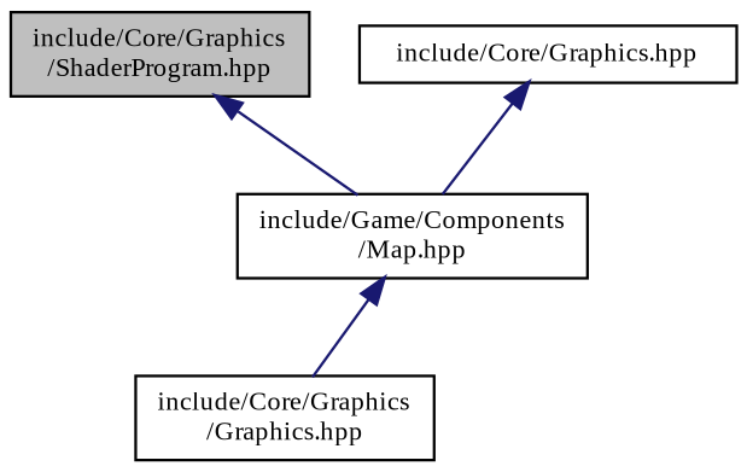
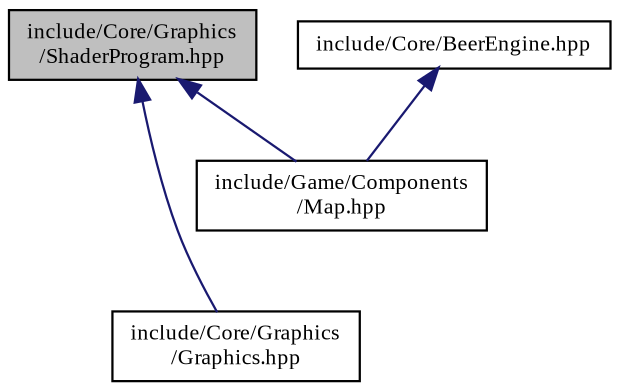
  digraph {
    fontname="Liberation Serif"
    node [color=black fillcolor=white fontname="Liberation Serif" fontsize=10 shape=record style=filled]
    edge [color=midnightblue dir=back fontname="Liberation Serif" fontsize=10 labelfontname=Helvetica labelfontsize=10 style=solid]
    n1 [fillcolor=grey75 fontcolor=black height=0.2 label="include/Core/Graphics\l/ShaderProgram.hpp" width=0.4]
    n2 [height=0.2 label="include/Core/Graphics\l/Graphics.hpp" width=0.4]
    n3 [height=0.2 label="include/Game/Components\l/Map.hpp" width=0.4]
-   n4 [height=0.2 label="include/Core/Graphics.hpp" width=0.4]
-   n3 -> n2
+   n4 [height=0.2 label="include/Core/BeerEngine.hpp" width=0.4]
+   n1 -> n2
    n1 -> n3
    n4 -> n3
  }
